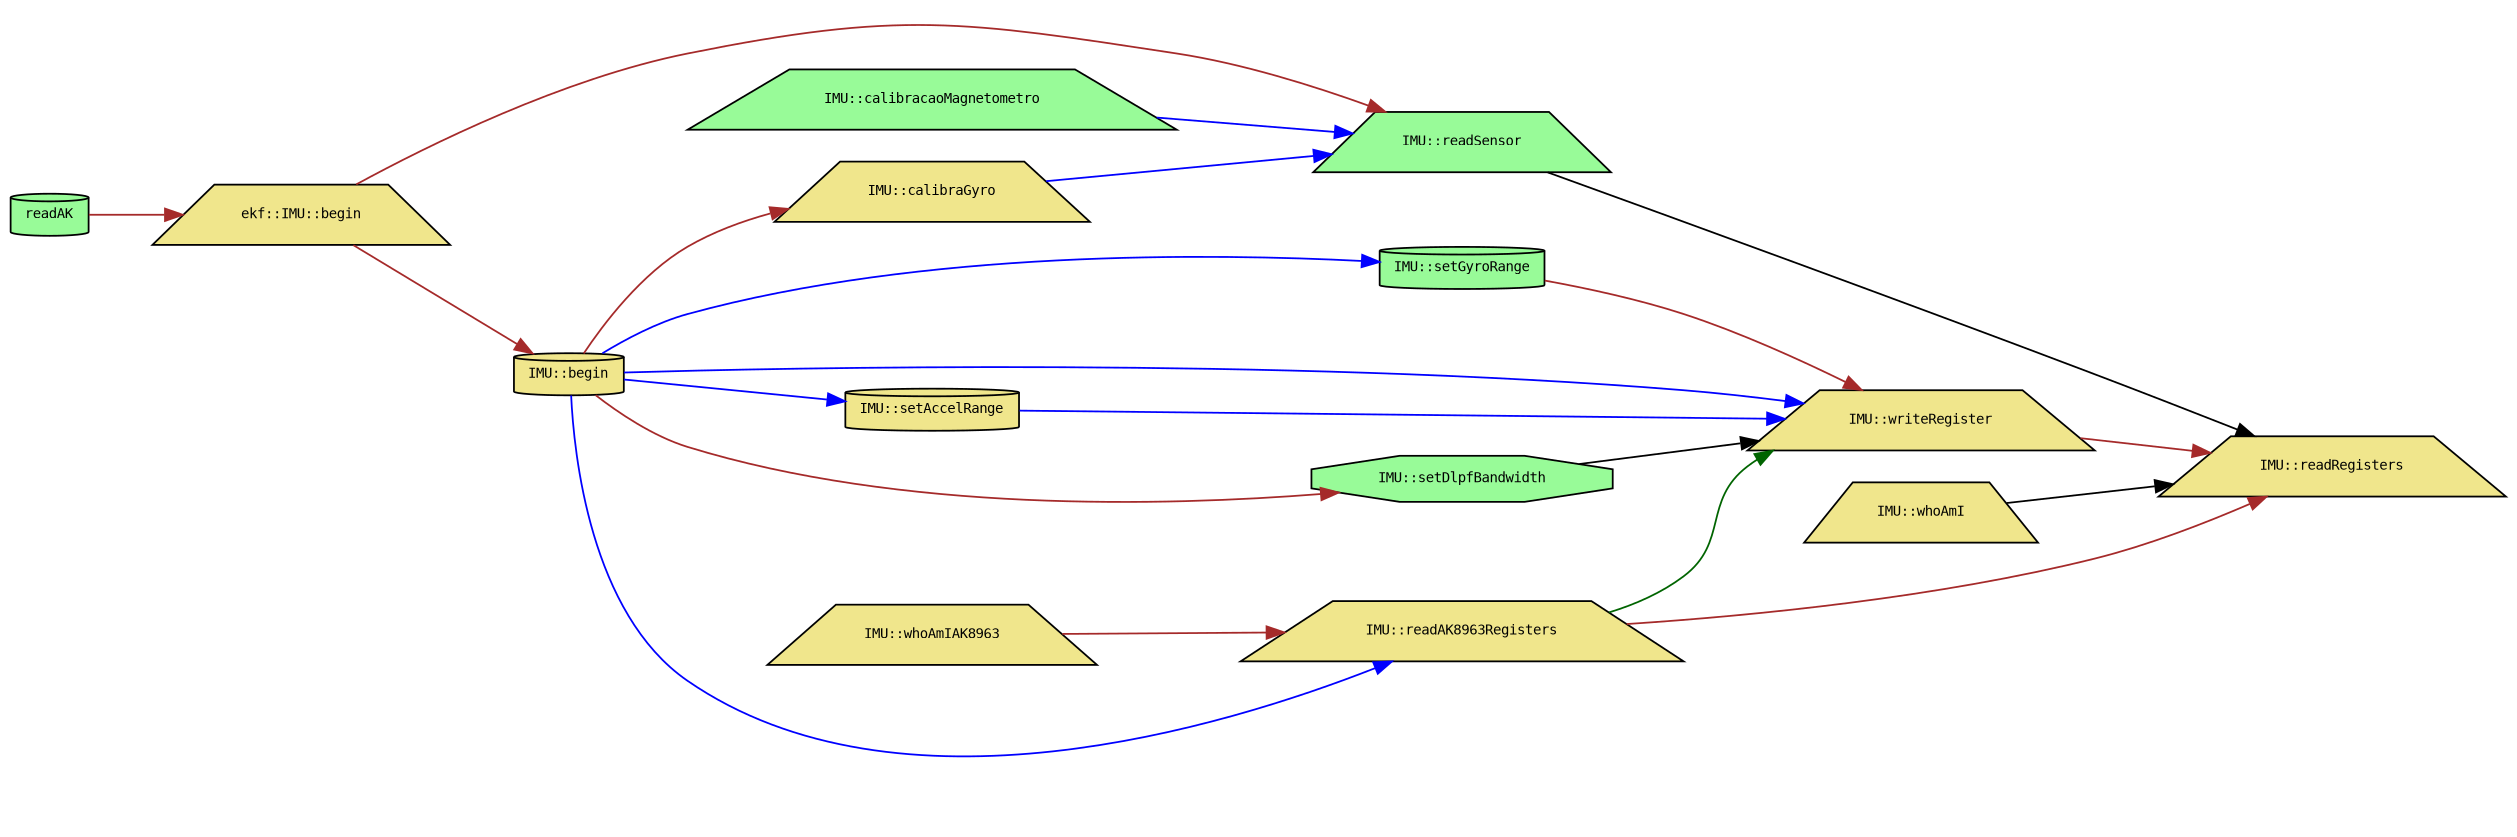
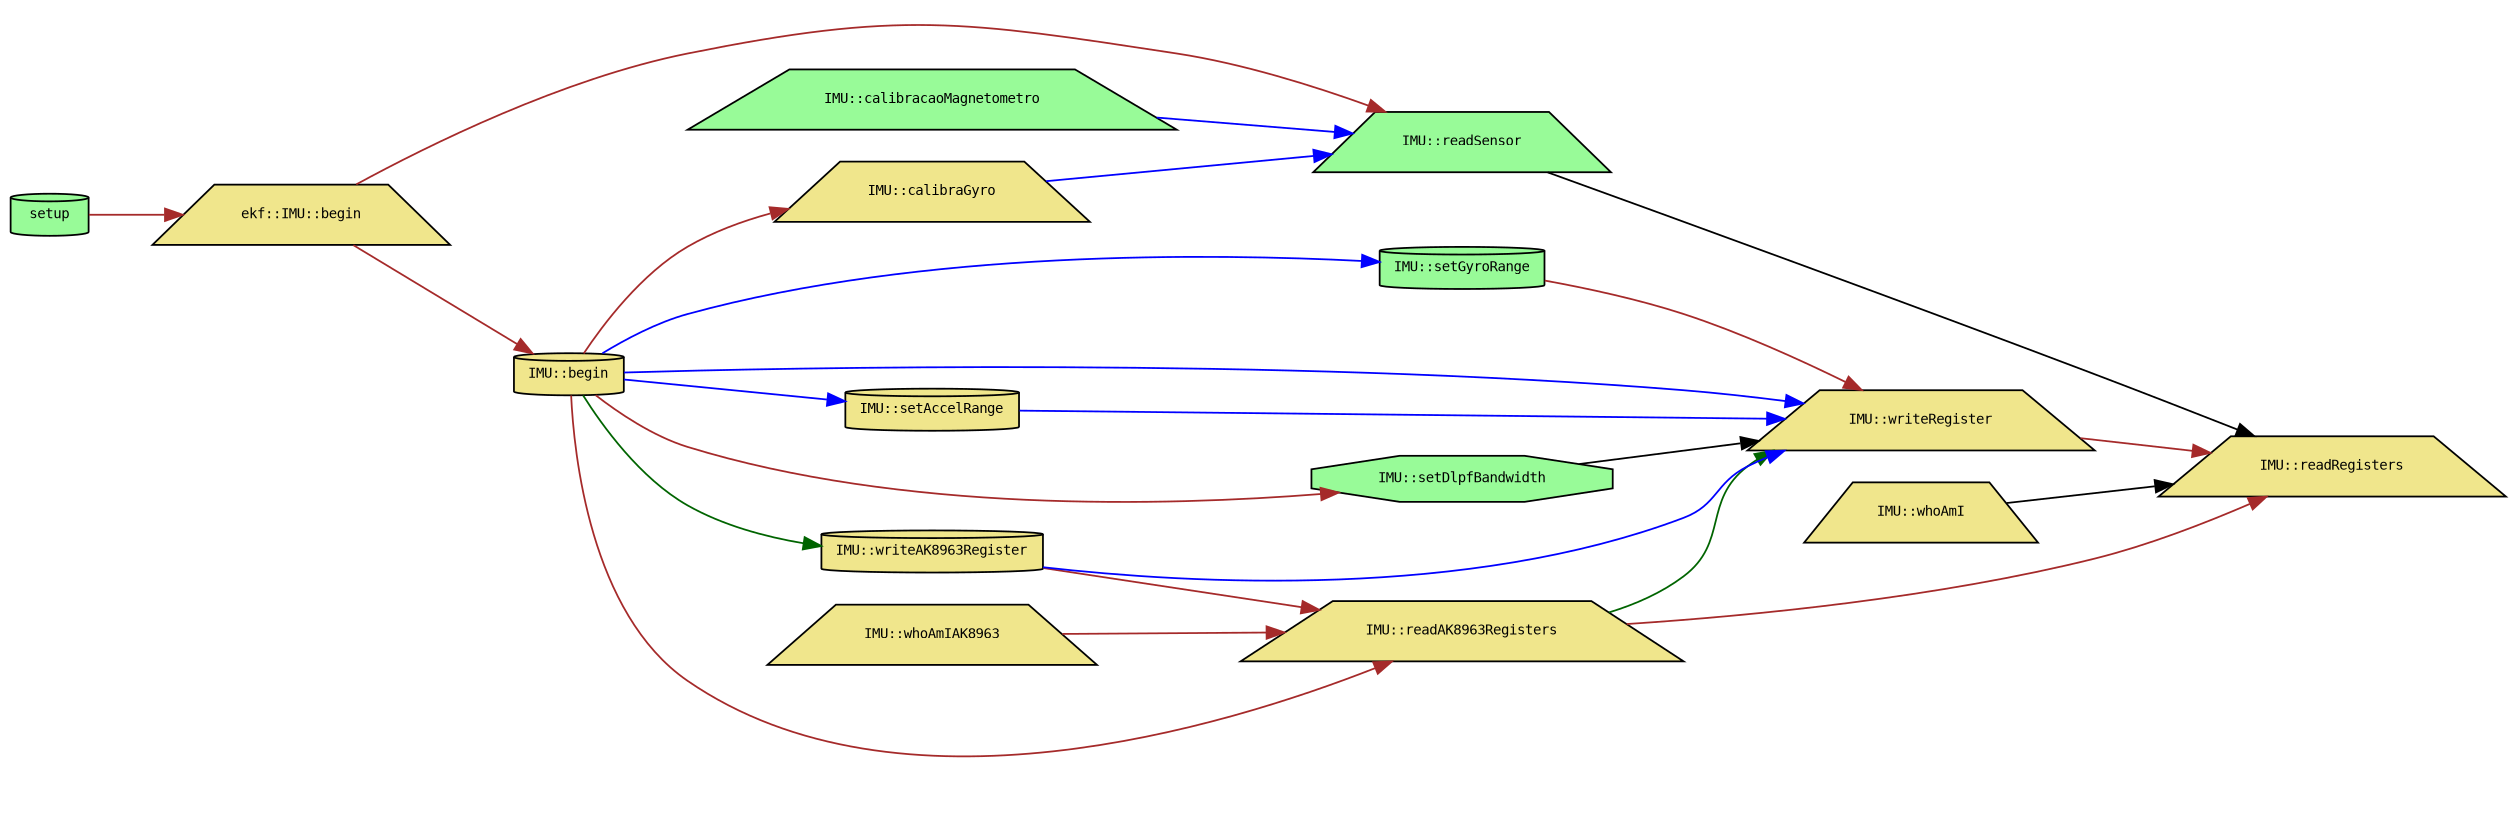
  digraph {
    rankdir=RL
    node [color=black fillcolor=khaki fontname=DejaVuSansMono fontsize=8 shape=trapezium style=filled]
    edge [color=brown dir=back fontname=DejaVuSansMono fontsize=8 labelfontname=DejaVuSansMono labelfontsize=8 style=solid]
    n1 [fontcolor=black height=0.2 label="IMU::readRegisters" width=0.4]
    n2 [height=0.2 label="IMU::readAK8963Registers" width=0.4]
    n3 [fillcolor=palegreen height=0.2 label="IMU::readSensor" width=0.4]
    n4 [height=0.2 label="IMU::whoAmI" width=0.4]
    n5 [height=0.2 label="IMU::writeRegister" width=0.4]
    n6 [height=0.2 label="IMU::begin" shape=cylinder width=0.4]
    n7 [height=0.2 label="IMU::whoAmIAK8963" width=0.4]
+   n8 [height=0.2 label="IMU::writeAK8963Register" shape=cylinder width=0.4]
    n9 [height=0.2 label="ekf::IMU::begin" width=0.4]
    n10 [fillcolor=palegreen height=0.2 label="IMU::calibracaoMagnetometro" width=0.4]
    n11 [height=0.2 label="IMU::calibraGyro" width=0.4]
    n12 [height=0.2 label="IMU::setAccelRange" shape=cylinder width=0.4]
    n13 [fillcolor=palegreen height=0.2 label="IMU::setDlpfBandwidth" shape=octagon width=0.4]
    n14 [fillcolor=palegreen height=0.2 label="IMU::setGyroRange" shape=cylinder width=0.4]
-   n15 [fillcolor=palegreen height=0.2 label=readAK shape=cylinder width=0.4]
+   n15 [fillcolor=palegreen height=0.2 label=setup shape=cylinder width=0.4]
    n1 -> n2
    n1 -> n3 [color=black]
    n1 -> n4 [color=black]
    n1 -> n5
-   n2 -> n6 [color=blue]
+   n2 -> n6
    n2 -> n7
+   n2 -> n8
    n3 -> n9
    n3 -> n10 [color=blue]
    n3 -> n11 [color=blue]
    n5 -> n2 [color=darkgreen]
    n5 -> n6 [color=blue]
+   n5 -> n8 [color=blue]
    n5 -> n12 [color=blue]
    n5 -> n13 [color=black]
    n5 -> n14
    n6 -> n9
+   n8 -> n6 [color=darkgreen]
    n9 -> n15
    n11 -> n6
    n12 -> n6 [color=blue]
    n13 -> n6
    n14 -> n6 [color=blue]
  }
